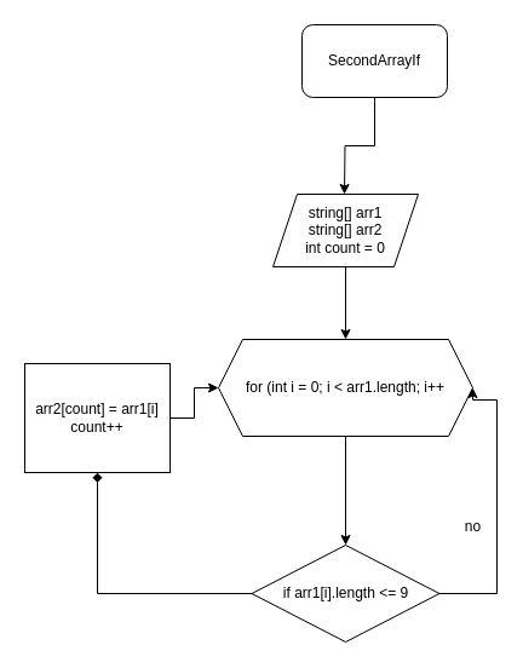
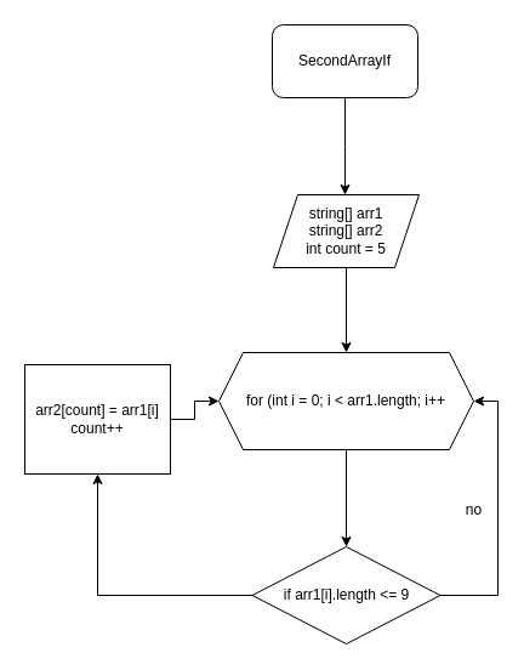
  <mxCell id="0" />
  <mxCell id="1" parent="0" />
  <mxCell id="2" value="" style="edgeStyle=orthogonalEdgeStyle;rounded=0;orthogonalLoop=1;jettySize=auto;html=1;" edge="1" parent="1" source="3"><mxGeometry relative="1" as="geometry"><mxPoint x="284" y="160" as="targetPoint" /></mxGeometry></mxCell>
- <mxCell id="3" value="SecondArrayIf" style="rounded=1;whiteSpace=wrap;html=1;" vertex="1" parent="1"><mxGeometry x="249" y="20" width="120" height="60" as="geometry" /></mxCell>
+ <mxCell id="3" value="SecondArrayIf" style="rounded=1;whiteSpace=wrap;html=1;" vertex="1" parent="1"><mxGeometry x="224" y="20" width="120" height="60" as="geometry" /></mxCell>
  <mxCell id="4" value="" style="edgeStyle=orthogonalEdgeStyle;rounded=0;orthogonalLoop=1;jettySize=auto;html=1;" edge="1" parent="1" source="5" target="7"><mxGeometry relative="1" as="geometry" /></mxCell>
- <mxCell id="5" value="string[] arr1&lt;br&gt;string[] arr2&lt;br&gt;int count = 0" style="shape=parallelogram;perimeter=parallelogramPerimeter;whiteSpace=wrap;html=1;fixedSize=1;" vertex="1" parent="1"><mxGeometry x="225" y="160" width="120" height="60" as="geometry" /></mxCell>
+ <mxCell id="5" value="string[] arr1&lt;br&gt;string[] arr2&lt;br&gt;int count = 5" style="shape=parallelogram;perimeter=parallelogramPerimeter;whiteSpace=wrap;html=1;fixedSize=1;" vertex="1" parent="1"><mxGeometry x="225" y="160" width="120" height="60" as="geometry" /></mxCell>
  <mxCell id="6" value="" style="edgeStyle=orthogonalEdgeStyle;rounded=0;orthogonalLoop=1;jettySize=auto;html=1;" edge="1" parent="1" source="7" target="10"><mxGeometry relative="1" as="geometry" /></mxCell>
- <mxCell id="7" value="for (int i = 0; i &amp;lt; arr1.length; i++" style="shape=hexagon;perimeter=hexagonPerimeter2;whiteSpace=wrap;html=1;fixedSize=1;" vertex="1" parent="1"><mxGeometry x="180" y="280" width="210" height="80" as="geometry" /></mxCell>
+ <mxCell id="7" value="for (int i = 0; i &amp;lt; arr1.length; i++" style="shape=hexagon;perimeter=hexagonPerimeter2;whiteSpace=wrap;html=1;fixedSize=1;" vertex="1" parent="1"><mxGeometry x="180" y="290" width="210" height="80" as="geometry" /></mxCell>
  <mxCell id="8" style="edgeStyle=orthogonalEdgeStyle;rounded=0;orthogonalLoop=1;jettySize=auto;html=1;entryX=1;entryY=0.5;entryDx=0;entryDy=0;" edge="1" parent="1" source="10" target="7"><mxGeometry relative="1" as="geometry"><mxPoint x="450" y="330" as="targetPoint" /><Array as="points"><mxPoint x="410" y="490" /><mxPoint x="410" y="330" /></Array></mxGeometry></mxCell>
- <mxCell id="9" style="edgeStyle=orthogonalEdgeStyle;rounded=0;orthogonalLoop=1;jettySize=auto;html=1;entryX=0.5;entryY=1;entryDx=0;entryDy=0;endArrow=diamond;" edge="1" parent="1" source="10" target="13"><mxGeometry relative="1" as="geometry"><mxPoint x="40" y="490" as="targetPoint" /></mxGeometry></mxCell>
+ <mxCell id="9" style="edgeStyle=orthogonalEdgeStyle;rounded=0;orthogonalLoop=1;jettySize=auto;html=1;entryX=0.5;entryY=1;entryDx=0;entryDy=0;" edge="1" parent="1" source="10" target="13"><mxGeometry relative="1" as="geometry"><mxPoint x="40" y="490" as="targetPoint" /></mxGeometry></mxCell>
  <mxCell id="10" value="if arr1[i].length &amp;lt;= 9" style="rhombus;whiteSpace=wrap;html=1;" vertex="1" parent="1"><mxGeometry x="207.5" y="450" width="155" height="80" as="geometry" /></mxCell>
- <mxCell id="11" value="no" style="text;html=1;align=center;verticalAlign=middle;resizable=0;points=[];autosize=1;strokeColor=none;fillColor=none;" vertex="1" parent="1"><mxGeometry x="370" y="420" width="40" height="30" as="geometry" /></mxCell>
+ <mxCell id="11" value="no" style="text;html=1;align=center;verticalAlign=middle;resizable=0;points=[];autosize=1;strokeColor=none;fillColor=none;" vertex="1" parent="1"><mxGeometry x="370" y="405" width="40" height="30" as="geometry" /></mxCell>
  <mxCell id="12" style="edgeStyle=orthogonalEdgeStyle;rounded=0;orthogonalLoop=1;jettySize=auto;html=1;entryX=0;entryY=0.5;entryDx=0;entryDy=0;" edge="1" parent="1" source="13" target="7"><mxGeometry relative="1" as="geometry" /></mxCell>
  <mxCell id="13" value="arr2[count] = arr1[i]&lt;br&gt;count++" style="rounded=0;whiteSpace=wrap;html=1;" vertex="1" parent="1"><mxGeometry x="20" y="300" width="120" height="90" as="geometry" /></mxCell>
